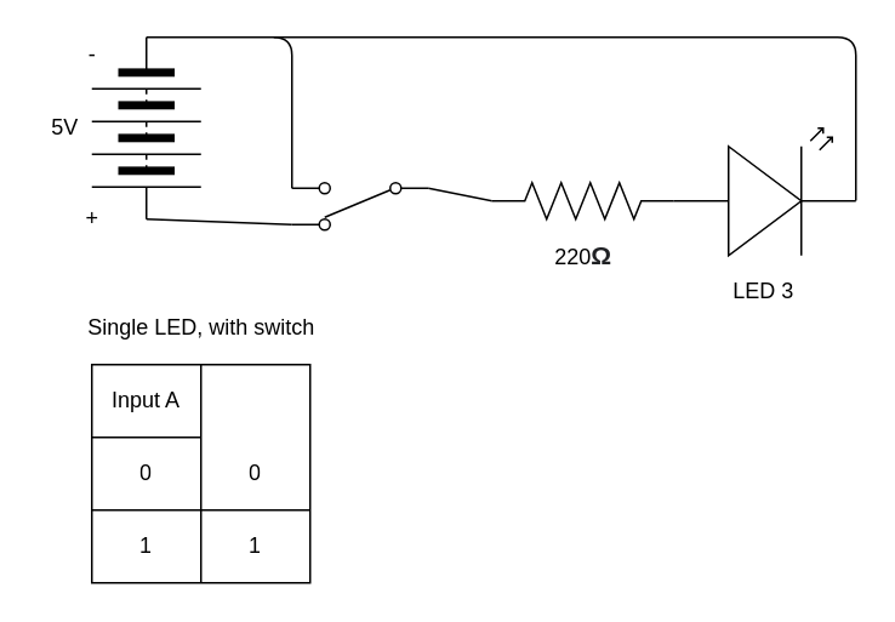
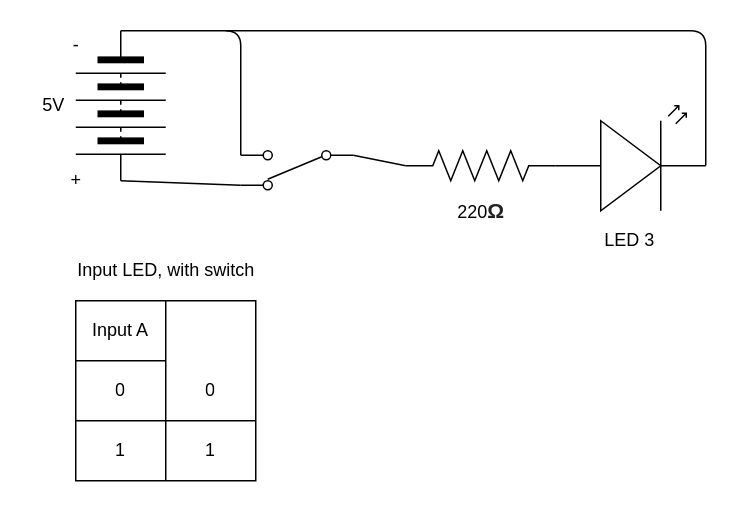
  <mxCell id="0" />
  <mxCell id="1" parent="0" />
  <mxCell id="2" style="edgeStyle=none;html=1;exitX=1;exitY=0.5;exitDx=0;exitDy=0;entryX=1;entryY=0.115;entryDx=0;entryDy=0;entryPerimeter=0;endArrow=none;endFill=0;" parent="1" source="4" target="7" edge="1"><mxGeometry relative="1" as="geometry" /></mxCell>
  <mxCell id="3" style="edgeStyle=none;html=1;exitX=0;exitY=0.5;exitDx=0;exitDy=0;entryX=1;entryY=0.885;entryDx=0;entryDy=0;entryPerimeter=0;endArrow=none;endFill=0;" parent="1" source="4" target="7" edge="1"><mxGeometry relative="1" as="geometry"><Array as="points"><mxPoint x="160" y="20" /></Array></mxGeometry></mxCell>
  <mxCell id="4" value="" style="pointerEvents=1;verticalLabelPosition=bottom;shadow=0;dashed=0;align=center;html=1;verticalAlign=top;shape=mxgraph.electrical.miscellaneous.batteryStack;rotation=90;" parent="1" vertex="1"><mxGeometry x="30" y="40" width="100" height="60" as="geometry" /></mxCell>
  <mxCell id="5" value="" style="pointerEvents=1;verticalLabelPosition=bottom;shadow=0;dashed=0;align=center;html=1;verticalAlign=top;shape=mxgraph.electrical.resistors.resistor_2;" parent="1" vertex="1"><mxGeometry x="270" y="100" width="100" height="20" as="geometry" /></mxCell>
  <mxCell id="6" style="edgeStyle=none;html=1;exitX=0;exitY=0.885;exitDx=0;exitDy=0;exitPerimeter=0;entryX=0;entryY=0.5;entryDx=0;entryDy=0;entryPerimeter=0;endArrow=none;endFill=0;" parent="1" source="7" target="5" edge="1"><mxGeometry relative="1" as="geometry" /></mxCell>
  <mxCell id="7" value="" style="pointerEvents=1;verticalLabelPosition=bottom;shadow=0;dashed=0;align=center;html=1;verticalAlign=top;shape=mxgraph.electrical.electro-mechanical.2-way_switch;rotation=-180;" parent="1" vertex="1"><mxGeometry x="160" y="100" width="75" height="26" as="geometry" /></mxCell>
  <mxCell id="8" style="edgeStyle=none;html=1;exitX=1;exitY=0.57;exitDx=0;exitDy=0;exitPerimeter=0;endArrow=none;endFill=0;" parent="1" source="9" edge="1"><mxGeometry relative="1" as="geometry"><mxPoint x="150" y="20" as="targetPoint" /><Array as="points"><mxPoint x="470" y="20" /></Array></mxGeometry></mxCell>
  <mxCell id="9" value="" style="verticalLabelPosition=bottom;shadow=0;dashed=0;align=center;html=1;verticalAlign=top;shape=mxgraph.electrical.opto_electronics.led_2;pointerEvents=1;" parent="1" vertex="1"><mxGeometry x="370" y="70" width="100" height="70" as="geometry" /></mxCell>
  <mxCell id="10" value="5V" style="text;html=1;align=center;verticalAlign=middle;resizable=0;points=[];autosize=1;strokeColor=none;fillColor=none;" parent="1" vertex="1"><mxGeometry x="20" y="60" width="30" height="20" as="geometry" /></mxCell>
  <mxCell id="11" value="-" style="text;html=1;align=center;verticalAlign=middle;resizable=0;points=[];autosize=1;strokeColor=none;fillColor=none;" parent="1" vertex="1"><mxGeometry x="40" y="20" width="20" height="20" as="geometry" /></mxCell>
  <mxCell id="12" value="+" style="text;html=1;align=center;verticalAlign=middle;resizable=0;points=[];autosize=1;strokeColor=none;fillColor=none;" parent="1" vertex="1"><mxGeometry x="40" y="110" width="20" height="20" as="geometry" /></mxCell>
  <mxCell id="13" value="220&lt;b style=&quot;color: rgb(32 , 33 , 36) ; font-family: &amp;#34;arial&amp;#34; , sans-serif ; font-size: 14px ; text-align: left ; background-color: rgb(255 , 255 , 255)&quot;&gt;Ω&lt;/b&gt;" style="text;html=1;align=center;verticalAlign=middle;resizable=0;points=[];autosize=1;strokeColor=none;fillColor=none;" parent="1" vertex="1"><mxGeometry x="295" y="130" width="50" height="20" as="geometry" /></mxCell>
  <mxCell id="14" value="LED 3" style="text;html=1;align=center;verticalAlign=middle;resizable=0;points=[];autosize=1;strokeColor=none;fillColor=none;" parent="1" vertex="1"><mxGeometry x="394" y="150" width="50" height="20" as="geometry" /></mxCell>
  <mxCell id="15" value="" style="shape=table;startSize=0;container=1;collapsible=0;childLayout=tableLayout;" parent="1" vertex="1"><mxGeometry x="50" y="200" width="120" height="120" as="geometry" /></mxCell>
  <mxCell id="16" value="" style="shape=partialRectangle;collapsible=0;dropTarget=0;pointerEvents=0;fillColor=none;top=0;left=0;bottom=0;right=0;points=[[0,0.5],[1,0.5]];portConstraint=eastwest;" parent="15" vertex="1"><mxGeometry width="120" height="40" as="geometry" /></mxCell>
  <mxCell id="17" value="Input A" style="shape=partialRectangle;html=1;whiteSpace=wrap;connectable=0;overflow=hidden;fillColor=none;top=0;left=0;bottom=0;right=0;pointerEvents=1;" parent="16" vertex="1"><mxGeometry width="60" height="40" as="geometry"><mxRectangle width="60" height="40" as="alternateBounds" /></mxGeometry></mxCell>
  <mxCell id="18" value="" style="shape=partialRectangle;collapsible=0;dropTarget=0;pointerEvents=0;fillColor=none;top=0;left=0;bottom=0;right=0;points=[[0,0.5],[1,0.5]];portConstraint=eastwest;" parent="15" vertex="1"><mxGeometry y="40" width="120" height="40" as="geometry" /></mxCell>
  <mxCell id="19" value="0" style="shape=partialRectangle;html=1;whiteSpace=wrap;connectable=0;overflow=hidden;fillColor=none;top=0;left=0;bottom=0;right=0;pointerEvents=1;" parent="18" vertex="1"><mxGeometry width="60" height="40" as="geometry"><mxRectangle width="60" height="40" as="alternateBounds" /></mxGeometry></mxCell>
  <mxCell id="20" value="0" style="shape=partialRectangle;html=1;whiteSpace=wrap;connectable=0;overflow=hidden;fillColor=none;top=0;left=0;bottom=0;right=0;pointerEvents=1;" parent="18" vertex="1"><mxGeometry x="60" width="60" height="40" as="geometry"><mxRectangle width="60" height="40" as="alternateBounds" /></mxGeometry></mxCell>
  <mxCell id="21" value="" style="shape=partialRectangle;collapsible=0;dropTarget=0;pointerEvents=0;fillColor=none;top=0;left=0;bottom=0;right=0;points=[[0,0.5],[1,0.5]];portConstraint=eastwest;" parent="15" vertex="1"><mxGeometry y="80" width="120" height="40" as="geometry" /></mxCell>
  <mxCell id="22" value="1" style="shape=partialRectangle;html=1;whiteSpace=wrap;connectable=0;overflow=hidden;fillColor=none;top=0;left=0;bottom=0;right=0;pointerEvents=1;" parent="21" vertex="1"><mxGeometry width="60" height="40" as="geometry"><mxRectangle width="60" height="40" as="alternateBounds" /></mxGeometry></mxCell>
  <mxCell id="23" value="1" style="shape=partialRectangle;html=1;whiteSpace=wrap;connectable=0;overflow=hidden;fillColor=none;top=0;left=0;bottom=0;right=0;pointerEvents=1;" parent="21" vertex="1"><mxGeometry x="60" width="60" height="40" as="geometry"><mxRectangle width="60" height="40" as="alternateBounds" /></mxGeometry></mxCell>
- <mxCell id="24" value="Single LED, with switch" style="text;html=1;align=center;verticalAlign=middle;resizable=0;points=[];autosize=1;strokeColor=none;fillColor=none;" parent="1" vertex="1"><mxGeometry x="40" y="170" width="140" height="20" as="geometry" /></mxCell>
+ <mxCell id="24" value="Input LED, with switch" style="text;html=1;align=center;verticalAlign=middle;resizable=0;points=[];autosize=1;strokeColor=none;fillColor=none;" parent="1" vertex="1"><mxGeometry x="40" y="170" width="140" height="20" as="geometry" /></mxCell>
